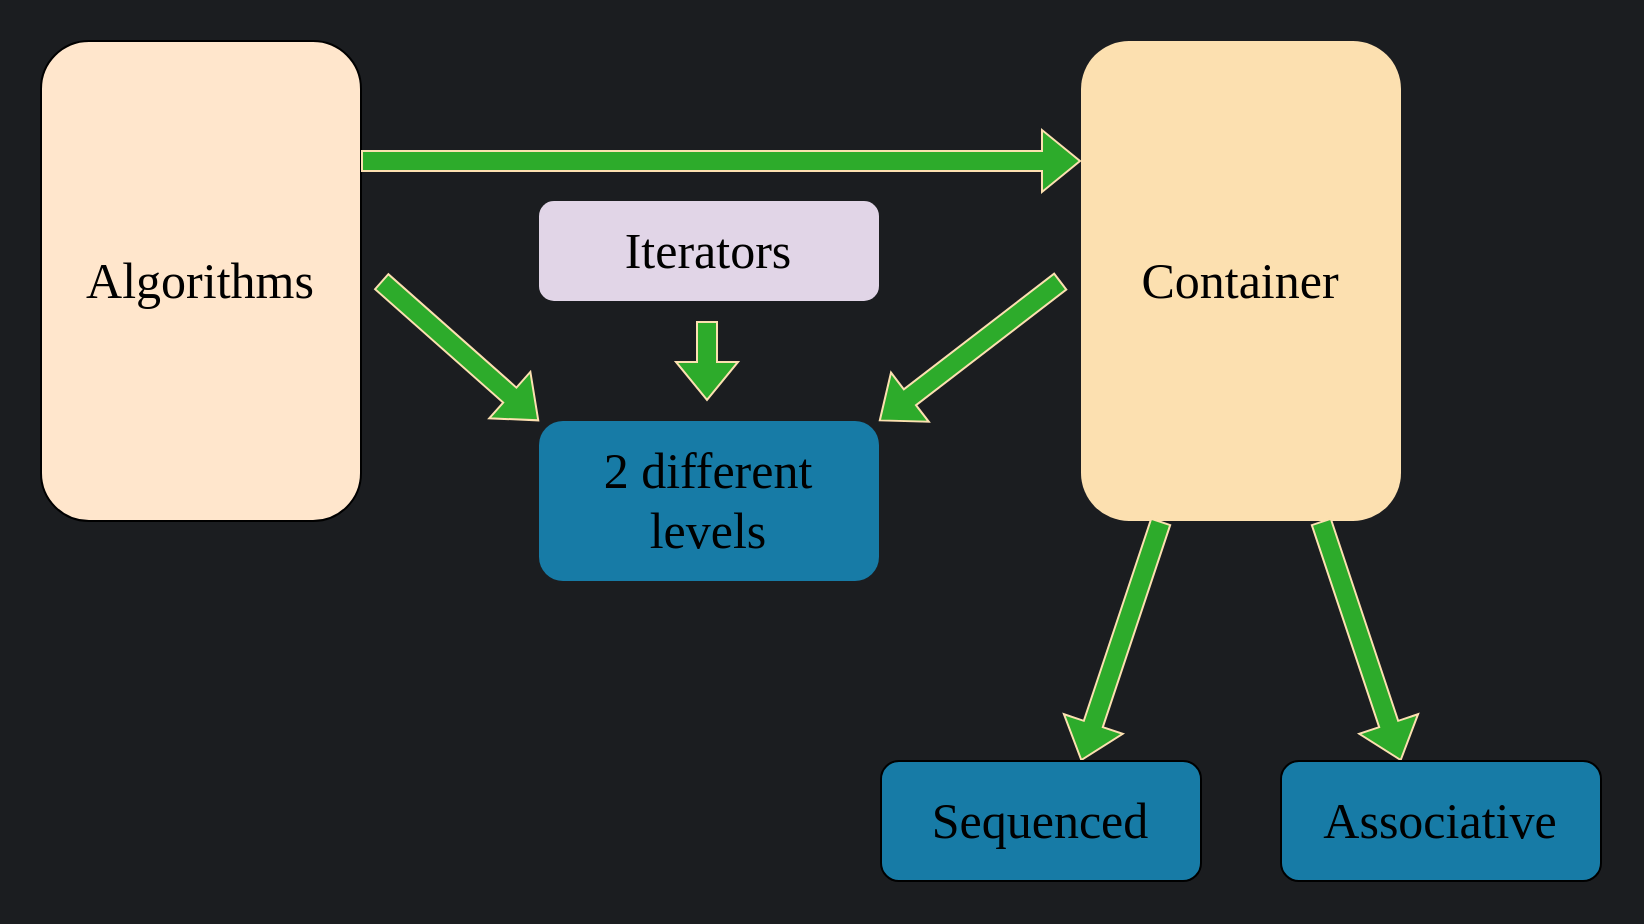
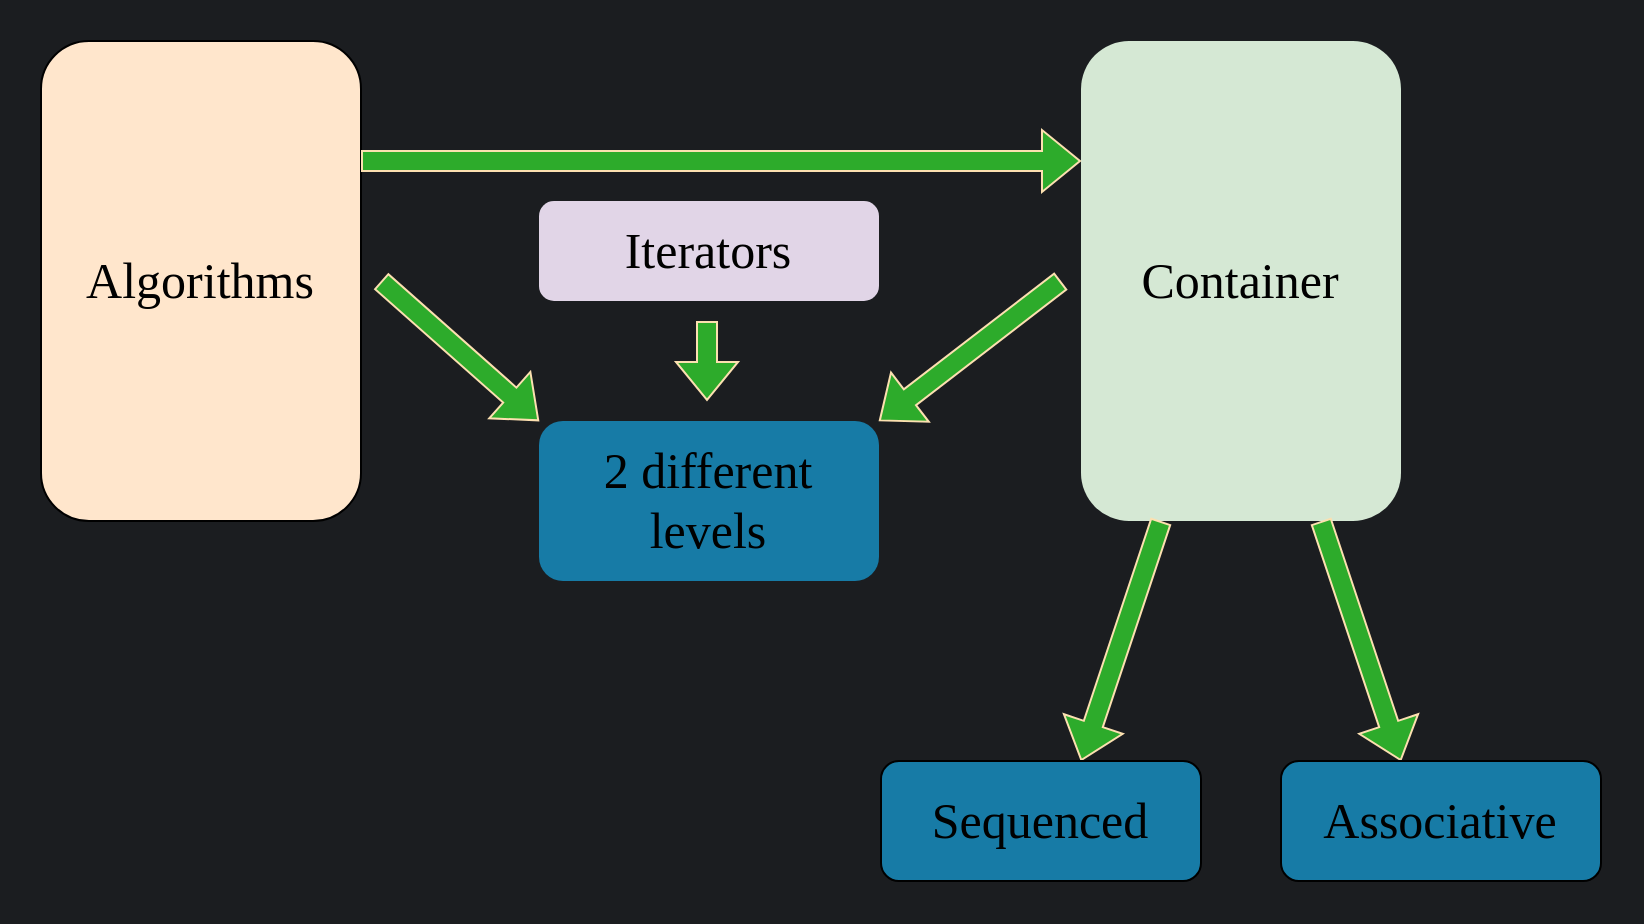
  <mxCell id="0" />
  <mxCell id="1" parent="0" />
- <mxCell id="2" value="Container" style="rounded=1;whiteSpace=wrap;html=1;fontFamily=Verdana;fontSize=25;strokeColor=none;fillColor=#FCE0B0;" parent="1" vertex="1"><mxGeometry x="540" y="20" width="160" height="240" as="geometry" /></mxCell>
+ <mxCell id="2" value="Container" style="rounded=1;whiteSpace=wrap;html=1;fontFamily=Verdana;fontSize=25;strokeColor=none;fillColor=#d5e8d4;" parent="1" vertex="1"><mxGeometry x="540" y="20" width="160" height="240" as="geometry" /></mxCell>
  <mxCell id="3" value="Algorithms" style="rounded=1;whiteSpace=wrap;html=1;fontFamily=Verdana;fontSize=25;fillColor=#ffe6cc;" parent="1" vertex="1"><mxGeometry x="20" y="20" width="160" height="240" as="geometry" /></mxCell>
  <mxCell id="4" value="" style="shape=flexArrow;endArrow=classic;html=1;rounded=0;exitX=1;exitY=0.25;exitDx=0;exitDy=0;entryX=0;entryY=0.25;entryDx=0;entryDy=0;strokeColor=#FCE0B0;fillColor=#2DAB2B;" parent="1" source="3" target="2" edge="1"><mxGeometry width="50" height="50" relative="1" as="geometry"><mxPoint x="170" y="135" as="sourcePoint" /><mxPoint x="558.98" y="135" as="targetPoint" /></mxGeometry></mxCell>
  <mxCell id="5" value="Iterators" style="rounded=1;whiteSpace=wrap;html=1;fontFamily=Verdana;fontSize=25;strokeColor=none;fillColor=#e1d5e7;" parent="1" vertex="1"><mxGeometry x="269" y="100" width="170" height="50" as="geometry" /></mxCell>
  <mxCell id="6" value="" style="shape=flexArrow;endArrow=classic;html=1;rounded=0;fontFamily=Verdana;fontSize=25;strokeColor=#FCE0B0;fillColor=#2DAB2B;exitX=0.25;exitY=1;exitDx=0;exitDy=0;" parent="1" source="2" edge="1"><mxGeometry width="50" height="50" relative="1" as="geometry"><mxPoint x="330" y="270" as="sourcePoint" /><mxPoint x="540" y="380" as="targetPoint" /></mxGeometry></mxCell>
  <mxCell id="7" value="" style="shape=flexArrow;endArrow=classic;html=1;rounded=0;fontFamily=Verdana;fontSize=25;strokeColor=#FCE0B0;fillColor=#2DAB2B;exitX=0.75;exitY=1;exitDx=0;exitDy=0;" parent="1" source="2" edge="1"><mxGeometry width="50" height="50" relative="1" as="geometry"><mxPoint x="570" y="283.171" as="sourcePoint" /><mxPoint x="700" y="380" as="targetPoint" /></mxGeometry></mxCell>
  <mxCell id="8" value="Sequenced" style="rounded=1;whiteSpace=wrap;html=1;labelBorderColor=none;fontFamily=Verdana;fontSize=25;fillColor=#177BA6;" parent="1" vertex="1"><mxGeometry x="440" y="380" width="160" height="60" as="geometry" /></mxCell>
  <mxCell id="9" value="Associative" style="rounded=1;whiteSpace=wrap;html=1;labelBorderColor=none;fontFamily=Verdana;fontSize=25;fillColor=#177BA6;" parent="1" vertex="1"><mxGeometry x="640" y="380" width="160" height="60" as="geometry" /></mxCell>
  <mxCell id="10" value="" style="shape=flexArrow;endArrow=classic;html=1;rounded=0;fontFamily=Verdana;fontSize=25;strokeColor=#FCE0B0;fillColor=#2DAB2B;exitX=0.25;exitY=1;exitDx=0;exitDy=0;" parent="1" edge="1"><mxGeometry width="50" height="50" relative="1" as="geometry"><mxPoint x="353" y="160" as="sourcePoint" /><mxPoint x="353" y="200" as="targetPoint" /></mxGeometry></mxCell>
  <mxCell id="11" value="2 different levels" style="rounded=1;whiteSpace=wrap;html=1;fontFamily=Verdana;fontSize=25;strokeColor=none;fillColor=#177BA6;" parent="1" vertex="1"><mxGeometry x="269" y="210" width="170" height="80" as="geometry" /></mxCell>
  <mxCell id="12" value="" style="shape=flexArrow;endArrow=classic;html=1;rounded=0;fontFamily=Verdana;fontSize=25;strokeColor=#FCE0B0;fillColor=#2DAB2B;entryX=1;entryY=0;entryDx=0;entryDy=0;" edge="1" parent="1" target="11"><mxGeometry width="50" height="50" relative="1" as="geometry"><mxPoint x="530" y="140" as="sourcePoint" /><mxPoint x="363" y="210" as="targetPoint" /></mxGeometry></mxCell>
  <mxCell id="13" value="" style="shape=flexArrow;endArrow=classic;html=1;rounded=0;fontFamily=Verdana;fontSize=25;strokeColor=#FCE0B0;fillColor=#2DAB2B;entryX=0;entryY=0;entryDx=0;entryDy=0;" edge="1" parent="1" target="11"><mxGeometry width="50" height="50" relative="1" as="geometry"><mxPoint x="190" y="140" as="sourcePoint" /><mxPoint x="449" y="220" as="targetPoint" /></mxGeometry></mxCell>
